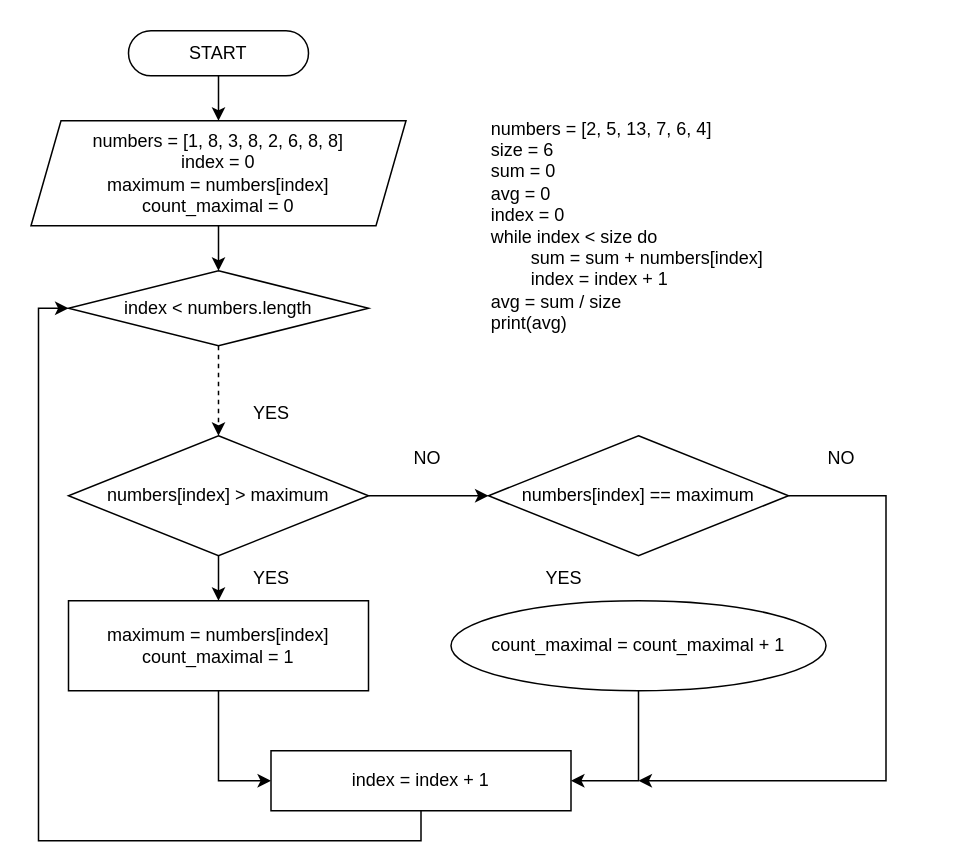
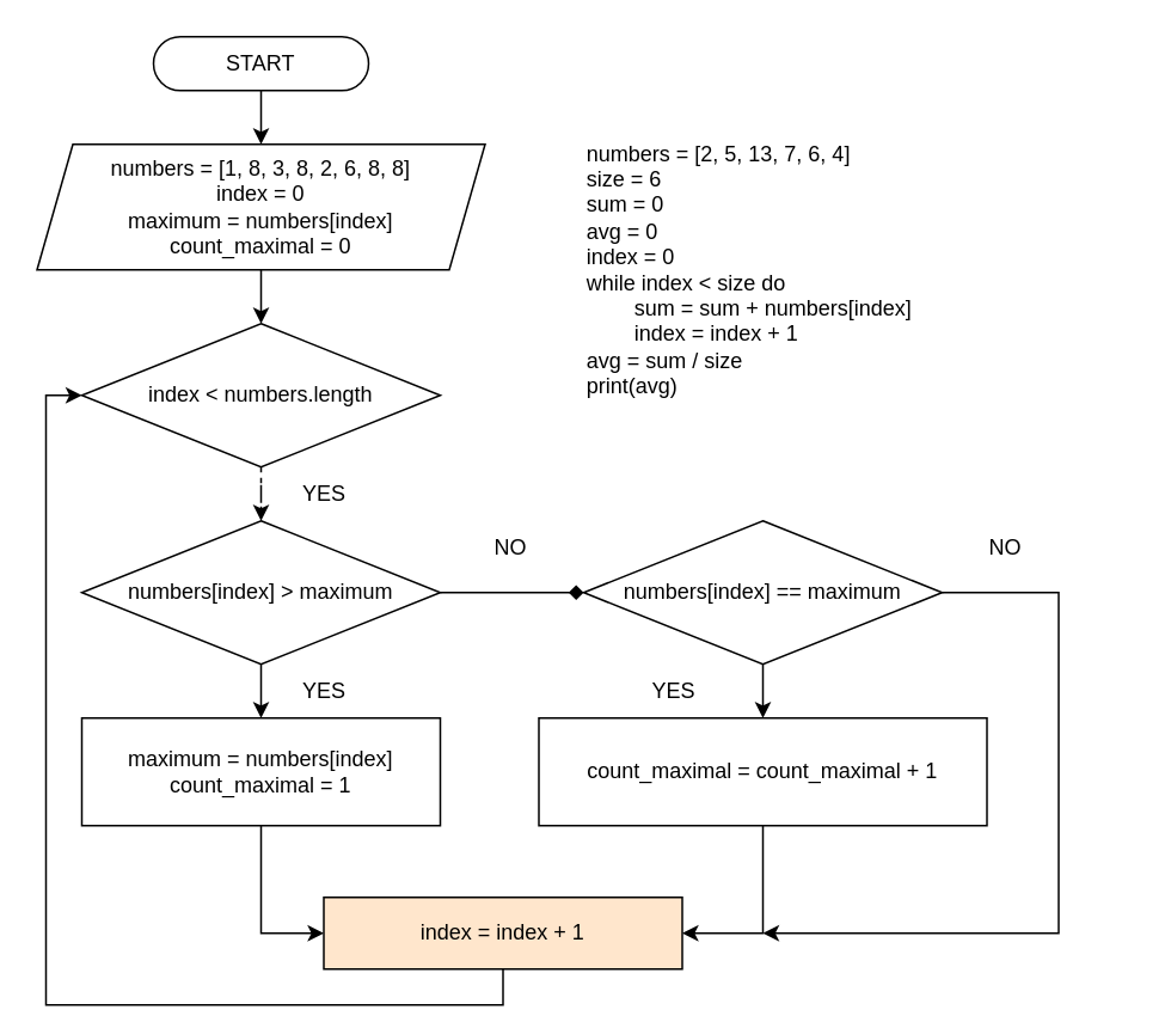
  <mxCell id="0" />
  <mxCell id="1" parent="0" />
  <mxCell id="2" value="" style="edgeStyle=orthogonalEdgeStyle;rounded=0;orthogonalLoop=1;jettySize=auto;html=1;" edge="1" parent="1" source="3" target="5"><mxGeometry relative="1" as="geometry" /></mxCell>
  <mxCell id="3" value="START" style="rounded=1;whiteSpace=wrap;html=1;arcSize=50;" vertex="1" parent="1"><mxGeometry x="85" y="20" width="120" height="30" as="geometry" /></mxCell>
  <mxCell id="4" value="" style="edgeStyle=orthogonalEdgeStyle;rounded=0;orthogonalLoop=1;jettySize=auto;html=1;" edge="1" parent="1" source="5" target="7"><mxGeometry relative="1" as="geometry" /></mxCell>
  <mxCell id="5" value="numbers = [1, 8, 3, 8, 2, 6, 8, 8]&lt;br&gt;index = 0&lt;br&gt;maximum = numbers[index]&lt;br&gt;count_maximal = 0" style="shape=parallelogram;perimeter=parallelogramPerimeter;whiteSpace=wrap;html=1;fixedSize=1;" vertex="1" parent="1"><mxGeometry x="20" y="80" width="250" height="70" as="geometry" /></mxCell>
  <mxCell id="6" value="" style="edgeStyle=orthogonalEdgeStyle;rounded=0;orthogonalLoop=1;jettySize=auto;html=1;entryX=0.5;entryY=0;entryDx=0;entryDy=0;dashed=1;" edge="1" parent="1" source="7" target="10"><mxGeometry relative="1" as="geometry" /></mxCell>
- <mxCell id="7" value="index &amp;lt; numbers.length" style="rhombus;whiteSpace=wrap;html=1;" vertex="1" parent="1"><mxGeometry x="45" y="180" width="200" height="50" as="geometry" /></mxCell>
+ <mxCell id="7" value="index &amp;lt; numbers.length" style="rhombus;whiteSpace=wrap;html=1;" vertex="1" parent="1"><mxGeometry x="45" y="180" width="200" height="80" as="geometry" /></mxCell>
  <mxCell id="8" value="" style="edgeStyle=orthogonalEdgeStyle;rounded=0;orthogonalLoop=1;jettySize=auto;html=1;" edge="1" parent="1" source="10" target="12"><mxGeometry relative="1" as="geometry" /></mxCell>
- <mxCell id="9" value="" style="edgeStyle=orthogonalEdgeStyle;rounded=0;orthogonalLoop=1;jettySize=auto;html=1;" edge="1" parent="1" source="10" target="18"><mxGeometry relative="1" as="geometry" /></mxCell>
+ <mxCell id="9" value="" style="edgeStyle=orthogonalEdgeStyle;rounded=0;orthogonalLoop=1;jettySize=auto;html=1;endArrow=diamond;" edge="1" parent="1" source="10" target="18"><mxGeometry relative="1" as="geometry" /></mxCell>
  <mxCell id="10" value="numbers[index] &amp;gt; maximum" style="rhombus;whiteSpace=wrap;html=1;" vertex="1" parent="1"><mxGeometry x="45" y="290" width="200" height="80" as="geometry" /></mxCell>
  <mxCell id="11" style="edgeStyle=orthogonalEdgeStyle;rounded=0;orthogonalLoop=1;jettySize=auto;html=1;exitX=0.5;exitY=1;exitDx=0;exitDy=0;entryX=0;entryY=0.5;entryDx=0;entryDy=0;" edge="1" parent="1" source="12" target="14"><mxGeometry relative="1" as="geometry" /></mxCell>
  <mxCell id="12" value="maximum = numbers[index]&lt;br&gt;count_maximal = 1" style="rounded=0;whiteSpace=wrap;html=1;" vertex="1" parent="1"><mxGeometry x="45" y="400" width="200" height="60" as="geometry" /></mxCell>
  <mxCell id="13" style="edgeStyle=orthogonalEdgeStyle;rounded=0;orthogonalLoop=1;jettySize=auto;html=1;exitX=0.5;exitY=1;exitDx=0;exitDy=0;entryX=0;entryY=0.5;entryDx=0;entryDy=0;" edge="1" parent="1" source="14" target="7"><mxGeometry relative="1" as="geometry"><mxPoint x="0" y="310" as="targetPoint" /></mxGeometry></mxCell>
- <mxCell id="14" value="index = index + 1" style="rounded=0;whiteSpace=wrap;html=1;" vertex="1" parent="1"><mxGeometry x="180" y="500" width="200" height="40" as="geometry" /></mxCell>
+ <mxCell id="14" value="index = index + 1" style="rounded=0;whiteSpace=wrap;html=1;fillColor=#ffe6cc;" vertex="1" parent="1"><mxGeometry x="180" y="500" width="200" height="40" as="geometry" /></mxCell>
  <mxCell id="15" value="YES" style="text;html=1;align=center;verticalAlign=middle;resizable=0;points=[];autosize=1;strokeColor=none;fillColor=none;" vertex="1" parent="1"><mxGeometry x="155" y="370" width="50" height="30" as="geometry" /></mxCell>
+ <mxCell id="16" value="" style="edgeStyle=orthogonalEdgeStyle;rounded=0;orthogonalLoop=1;jettySize=auto;html=1;" edge="1" parent="1" source="18" target="20"><mxGeometry relative="1" as="geometry" /></mxCell>
  <mxCell id="17" style="edgeStyle=orthogonalEdgeStyle;rounded=0;orthogonalLoop=1;jettySize=auto;html=1;exitX=1;exitY=0.5;exitDx=0;exitDy=0;" edge="1" parent="1" source="18"><mxGeometry relative="1" as="geometry"><mxPoint x="425" y="520" as="targetPoint" /><Array as="points"><mxPoint x="590" y="330" /><mxPoint x="590" y="520" /></Array></mxGeometry></mxCell>
  <mxCell id="18" value="numbers[index] == maximum" style="rhombus;whiteSpace=wrap;html=1;" vertex="1" parent="1"><mxGeometry x="325" y="290" width="200" height="80" as="geometry" /></mxCell>
  <mxCell id="19" style="edgeStyle=orthogonalEdgeStyle;rounded=0;orthogonalLoop=1;jettySize=auto;html=1;exitX=0.5;exitY=1;exitDx=0;exitDy=0;entryX=1;entryY=0.5;entryDx=0;entryDy=0;" edge="1" parent="1" source="20" target="14"><mxGeometry relative="1" as="geometry" /></mxCell>
- <mxCell id="20" value="count_maximal = count_maximal + 1" style="ellipse;whiteSpace=wrap;html=1;" vertex="1" parent="1"><mxGeometry x="300" y="400" width="250" height="60" as="geometry" /></mxCell>
+ <mxCell id="20" value="count_maximal = count_maximal + 1" style="rounded=0;whiteSpace=wrap;html=1;" vertex="1" parent="1"><mxGeometry x="300" y="400" width="250" height="60" as="geometry" /></mxCell>
  <mxCell id="21" value="NO" style="text;html=1;align=center;verticalAlign=middle;resizable=0;points=[];autosize=1;strokeColor=none;fillColor=none;" vertex="1" parent="1"><mxGeometry x="264" y="290" width="40" height="30" as="geometry" /></mxCell>
  <mxCell id="22" value="YES" style="text;html=1;align=center;verticalAlign=middle;resizable=0;points=[];autosize=1;strokeColor=none;fillColor=none;" vertex="1" parent="1"><mxGeometry x="350" y="370" width="50" height="30" as="geometry" /></mxCell>
  <mxCell id="23" value="NO" style="text;html=1;align=center;verticalAlign=middle;resizable=0;points=[];autosize=1;strokeColor=none;fillColor=none;" vertex="1" parent="1"><mxGeometry x="540" y="290" width="40" height="30" as="geometry" /></mxCell>
  <mxCell id="24" value="YES" style="text;html=1;align=center;verticalAlign=middle;resizable=0;points=[];autosize=1;strokeColor=none;fillColor=none;" vertex="1" parent="1"><mxGeometry x="155" y="260" width="50" height="30" as="geometry" /></mxCell>
  <mxCell id="25" value="numbers = [2, 5, 13, 7, 6, 4]&lt;br&gt;size = 6&lt;br&gt;sum = 0&lt;br&gt;avg = 0&lt;br&gt;index = 0&lt;br&gt;while index &amp;lt; size do&lt;br&gt;&lt;span style=&quot;white-space: pre;&quot;&gt;&#09;&lt;/span&gt;sum = sum + numbers[index]&lt;br&gt;&lt;span style=&quot;white-space: pre;&quot;&gt;&#09;&lt;/span&gt;index = index + 1&lt;br&gt;avg = sum / size&lt;br&gt;print(avg)" style="text;html=1;strokeColor=none;fillColor=none;align=left;verticalAlign=middle;whiteSpace=wrap;rounded=0;" vertex="1" parent="1"><mxGeometry x="325" y="20" width="306" height="260" as="geometry" /></mxCell>
